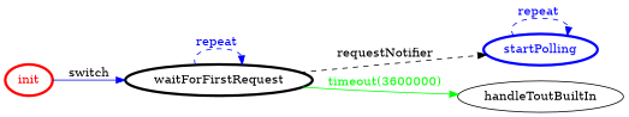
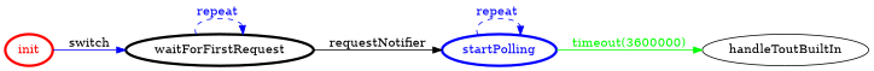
  digraph {
    rankdir=LR
    node [penwidth=3]
    edge [color=blue fontcolor=black]
    init [color=red fontcolor=red]
    waitForFirstRequest [color=black fontcolor=black]
    startPolling [color=blue fontcolor=blue]
    handleToutBuiltIn [penwidth=""]
    init -> waitForFirstRequest [label=switch]
    waitForFirstRequest -> waitForFirstRequest [fontcolor=blue label="repeat " style=dashed]
-   waitForFirstRequest -> startPolling [color=black label=requestNotifier style=dashed]
-   waitForFirstRequest -> handleToutBuiltIn [color=green fontcolor=green label="timeout(3600000)"]
+   waitForFirstRequest -> startPolling [color=black label=requestNotifier]
+   startPolling -> handleToutBuiltIn [color=green fontcolor=green label="timeout(3600000)"]
    startPolling -> startPolling [fontcolor=blue label="repeat " style=dashed]
  }
